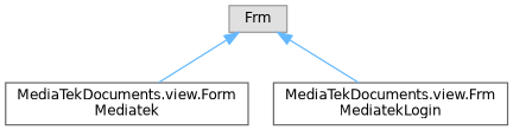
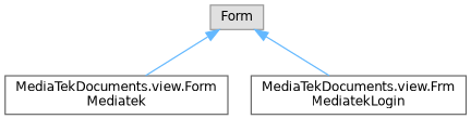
  digraph {
    rankdir=TB
    node [color=grey40 fillcolor=white fontname=Helvetica fontsize=10 shape=box style=filled]
    edge [color=steelblue1 dir=back fontname=Helvetica fontsize=10 labelfontname=Helvetica labelfontsize=10 style=solid]
-   n1 [color=grey60 fillcolor="#E0E0E0" height=0.2 label=Frm width=0.4]
+   n1 [color=grey60 fillcolor="#E0E0E0" height=0.2 label=Form width=0.4]
    n2 [height=0.2 label="MediaTekDocuments.view.Form\lMediatek" width=0.4]
    n3 [height=0.2 label="MediaTekDocuments.view.Frm\lMediatekLogin" width=0.4]
    n1 -> n2
    n1 -> n3
  }
